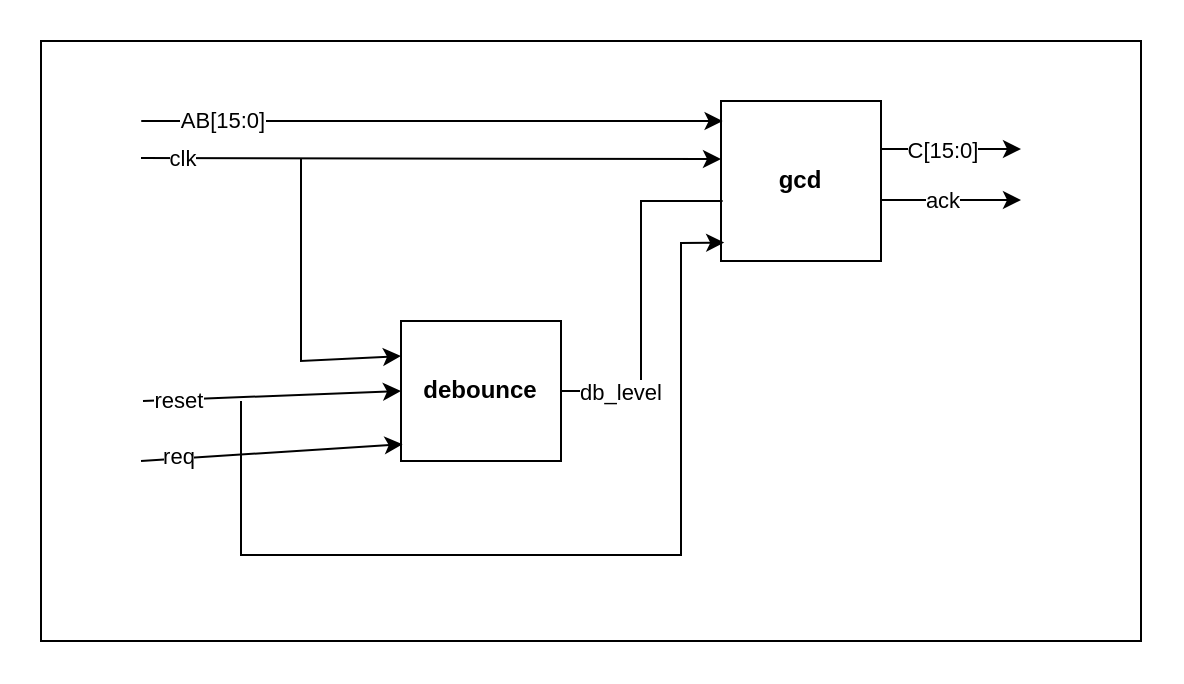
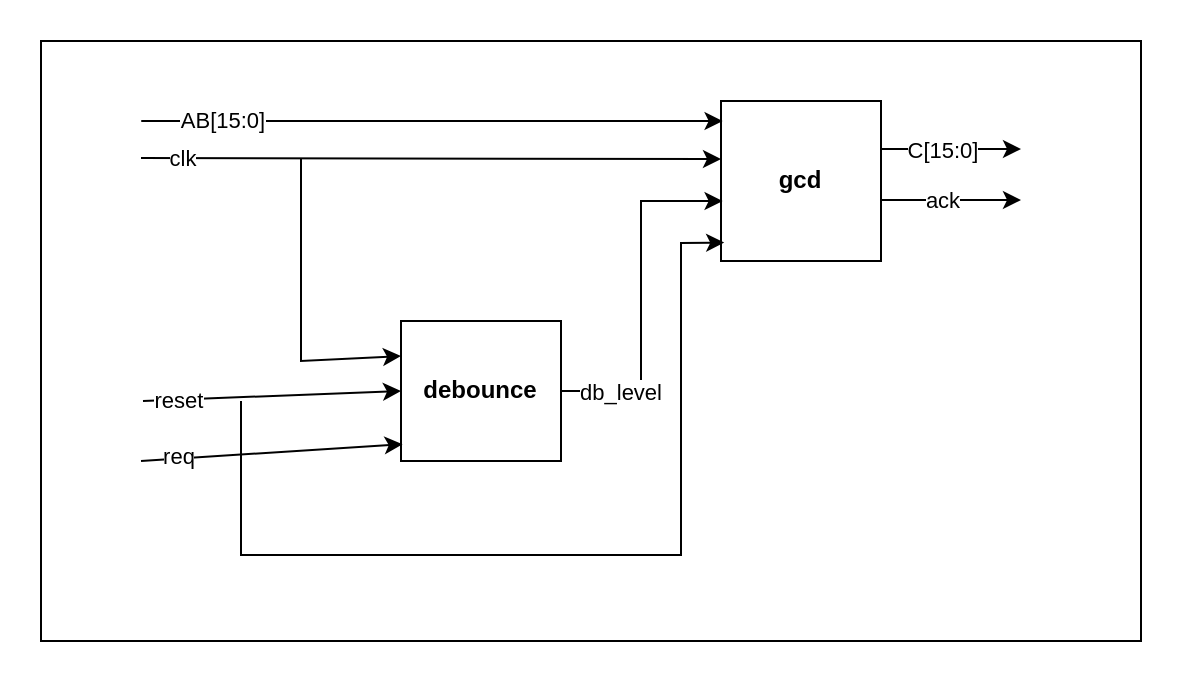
  <mxCell id="0" />
  <mxCell id="1" parent="0" />
  <mxCell id="2" value="" style="rounded=0;whiteSpace=wrap;html=1;" vertex="1" parent="1"><mxGeometry x="20" y="20" width="550" height="300" as="geometry" /></mxCell>
  <mxCell id="3" value="&lt;b&gt;gcd&lt;/b&gt;" style="whiteSpace=wrap;html=1;aspect=fixed;" vertex="1" parent="1"><mxGeometry x="360" y="50" width="80" height="80" as="geometry" /></mxCell>
- <mxCell id="4" style="edgeStyle=orthogonalEdgeStyle;rounded=0;orthogonalLoop=1;jettySize=auto;html=1;entryX=0.01;entryY=0.625;entryDx=0;entryDy=0;entryPerimeter=0;endArrow=none;" edge="1" parent="1" source="6" target="3"><mxGeometry relative="1" as="geometry" /></mxCell>
+ <mxCell id="4" style="edgeStyle=orthogonalEdgeStyle;rounded=0;orthogonalLoop=1;jettySize=auto;html=1;entryX=0.01;entryY=0.625;entryDx=0;entryDy=0;entryPerimeter=0;" edge="1" parent="1" source="6" target="3"><mxGeometry relative="1" as="geometry" /></mxCell>
  <mxCell id="5" value="db_level" style="edgeLabel;html=1;align=center;verticalAlign=middle;resizable=0;points=[];" vertex="1" connectable="0" parent="4"><mxGeometry x="-0.805" y="2" relative="1" as="geometry"><mxPoint x="12" y="2" as="offset" /></mxGeometry></mxCell>
  <mxCell id="6" value="&lt;b&gt;debounce&lt;/b&gt;" style="whiteSpace=wrap;html=1;aspect=fixed;" vertex="1" parent="1"><mxGeometry x="200" y="160" width="80" height="70" as="geometry" /></mxCell>
  <mxCell id="7" value="" style="endArrow=classic;html=1;rounded=0;exitX=0.023;exitY=0.409;exitDx=0;exitDy=0;exitPerimeter=0;entryX=0.01;entryY=0.125;entryDx=0;entryDy=0;entryPerimeter=0;" edge="1" parent="1" target="3"><mxGeometry width="50" height="50" relative="1" as="geometry"><mxPoint x="70.12" y="59.96" as="sourcePoint" /><mxPoint x="160" y="60" as="targetPoint" /></mxGeometry></mxCell>
  <mxCell id="8" value="AB[15:0]" style="edgeLabel;html=1;align=center;verticalAlign=middle;resizable=0;points=[];" vertex="1" connectable="0" parent="7"><mxGeometry x="-0.411" y="-2" relative="1" as="geometry"><mxPoint x="-46" y="-2" as="offset" /></mxGeometry></mxCell>
  <mxCell id="9" value="" style="endArrow=classic;html=1;rounded=0;exitX=0.023;exitY=0.409;exitDx=0;exitDy=0;exitPerimeter=0;entryX=0;entryY=0.5;entryDx=0;entryDy=0;" edge="1" parent="1"><mxGeometry width="50" height="50" relative="1" as="geometry"><mxPoint x="70" y="78.5" as="sourcePoint" /><mxPoint x="360" y="79" as="targetPoint" /></mxGeometry></mxCell>
  <mxCell id="10" value="clk" style="edgeLabel;html=1;align=center;verticalAlign=middle;resizable=0;points=[];" vertex="1" connectable="0" parent="9"><mxGeometry x="-0.298" y="3" relative="1" as="geometry"><mxPoint x="-82" y="3" as="offset" /></mxGeometry></mxCell>
  <mxCell id="11" value="" style="endArrow=classic;html=1;rounded=0;entryX=0;entryY=0.25;entryDx=0;entryDy=0;" edge="1" parent="1" target="6"><mxGeometry width="50" height="50" relative="1" as="geometry"><mxPoint x="150" y="79" as="sourcePoint" /><mxPoint x="200" y="169" as="targetPoint" /><Array as="points"><mxPoint x="150" y="180" /></Array></mxGeometry></mxCell>
  <mxCell id="12" value="" style="endArrow=classic;html=1;rounded=0;entryX=0;entryY=0.5;entryDx=0;entryDy=0;" edge="1" parent="1" target="6"><mxGeometry width="50" height="50" relative="1" as="geometry"><mxPoint x="71" y="200" as="sourcePoint" /><mxPoint x="171" y="203" as="targetPoint" /></mxGeometry></mxCell>
  <mxCell id="13" value="reset" style="edgeLabel;html=1;align=center;verticalAlign=middle;resizable=0;points=[];" vertex="1" connectable="0" parent="12"><mxGeometry x="-0.768" relative="1" as="geometry"><mxPoint x="3" as="offset" /></mxGeometry></mxCell>
  <mxCell id="14" value="" style="endArrow=classic;html=1;rounded=0;entryX=0.01;entryY=0.88;entryDx=0;entryDy=0;entryPerimeter=0;" edge="1" parent="1" target="6"><mxGeometry width="50" height="50" relative="1" as="geometry"><mxPoint x="70" y="230" as="sourcePoint" /><mxPoint x="170" y="230" as="targetPoint" /></mxGeometry></mxCell>
  <mxCell id="15" value="req" style="edgeLabel;html=1;align=center;verticalAlign=middle;resizable=0;points=[];" vertex="1" connectable="0" parent="14"><mxGeometry x="-0.728" y="-1" relative="1" as="geometry"><mxPoint y="-2" as="offset" /></mxGeometry></mxCell>
  <mxCell id="16" value="" style="endArrow=classic;html=1;rounded=0;entryX=0.02;entryY=0.885;entryDx=0;entryDy=0;entryPerimeter=0;" edge="1" parent="1" target="3"><mxGeometry width="50" height="50" relative="1" as="geometry"><mxPoint x="120" y="200" as="sourcePoint" /><mxPoint x="360" y="97" as="targetPoint" /><Array as="points"><mxPoint x="120" y="277" /><mxPoint x="340" y="277" /><mxPoint x="340" y="121" /></Array></mxGeometry></mxCell>
  <mxCell id="17" value="" style="endArrow=classic;html=1;rounded=0;exitX=1;exitY=0.25;exitDx=0;exitDy=0;entryX=0.71;entryY=0.432;entryDx=0;entryDy=0;entryPerimeter=0;" edge="1" parent="1"><mxGeometry width="50" height="50" relative="1" as="geometry"><mxPoint x="440" y="99.5" as="sourcePoint" /><mxPoint x="510" y="99.5" as="targetPoint" /></mxGeometry></mxCell>
  <mxCell id="18" value="ack" style="edgeLabel;html=1;align=center;verticalAlign=middle;resizable=0;points=[];" vertex="1" connectable="0" parent="17"><mxGeometry x="-0.154" relative="1" as="geometry"><mxPoint as="offset" /></mxGeometry></mxCell>
  <mxCell id="19" value="" style="endArrow=classic;html=1;rounded=0;exitX=1;exitY=0.25;exitDx=0;exitDy=0;entryX=0.71;entryY=0.432;entryDx=0;entryDy=0;entryPerimeter=0;" edge="1" parent="1"><mxGeometry width="50" height="50" relative="1" as="geometry"><mxPoint x="440" y="74" as="sourcePoint" /><mxPoint x="510" y="74" as="targetPoint" /></mxGeometry></mxCell>
  <mxCell id="20" value="C[15:0]" style="edgeLabel;html=1;align=center;verticalAlign=middle;resizable=0;points=[];" vertex="1" connectable="0" parent="19"><mxGeometry x="-0.154" relative="1" as="geometry"><mxPoint as="offset" /></mxGeometry></mxCell>
